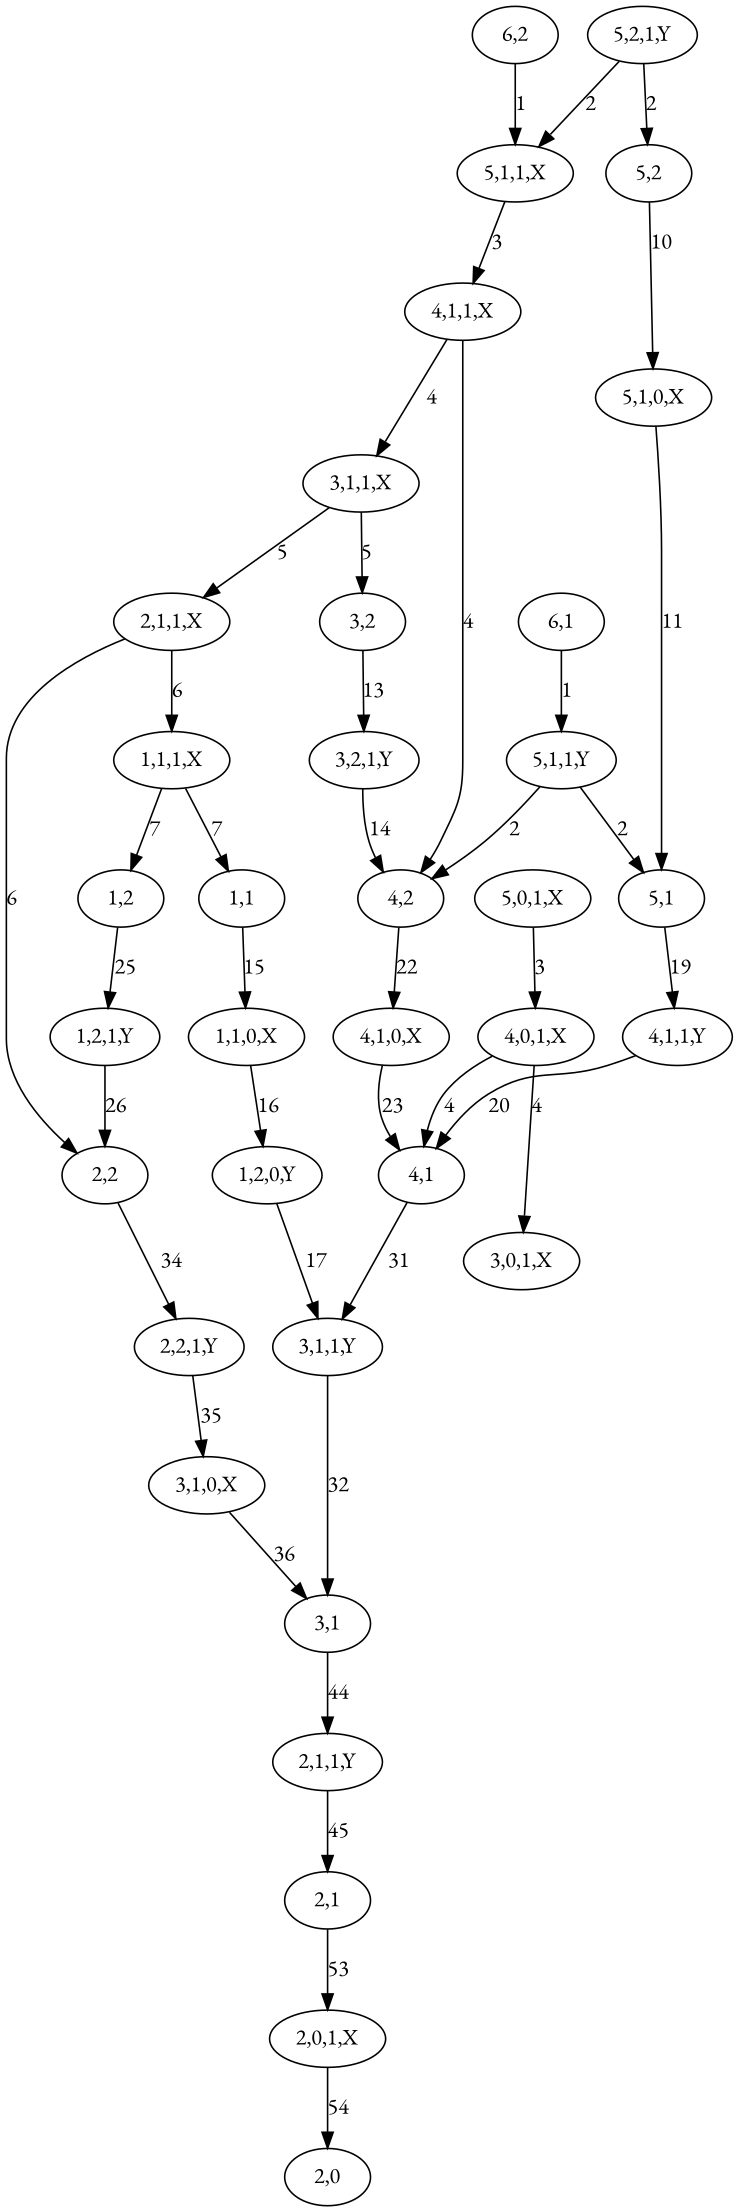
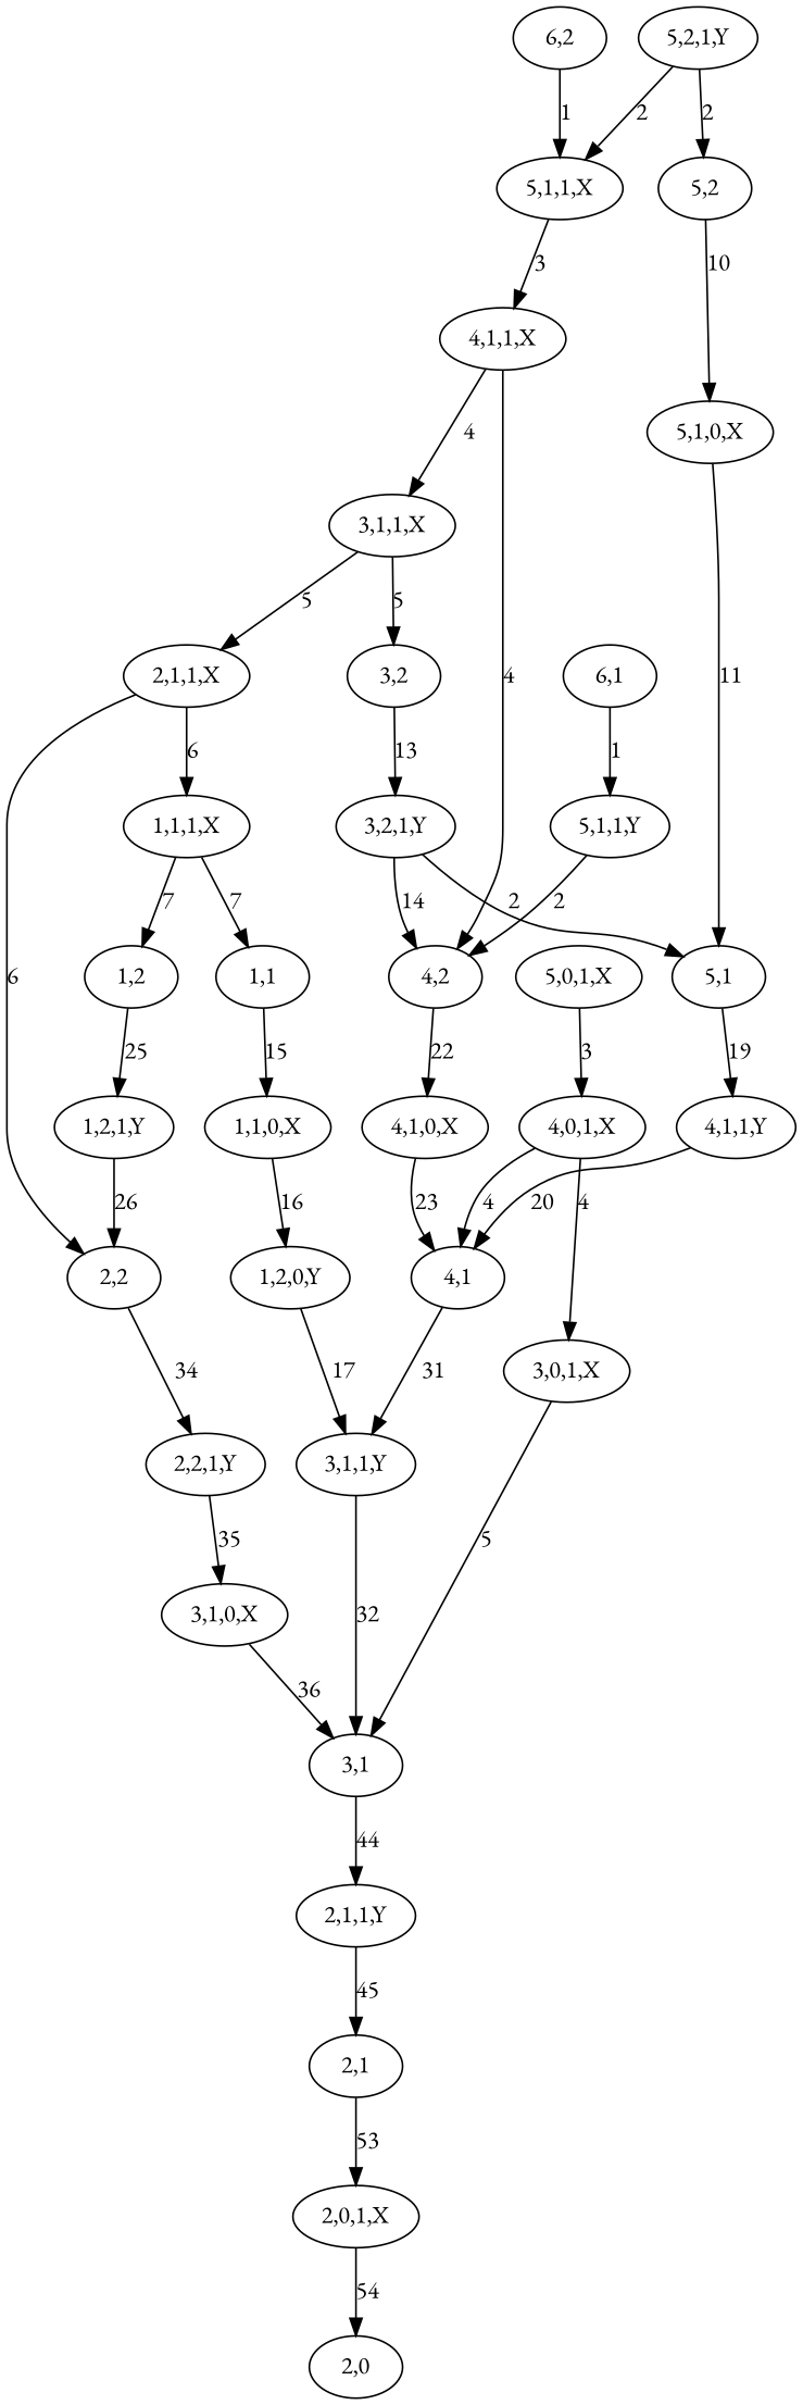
  digraph {
    fontname="EB Garamond"
    node [fontname="EB Garamond" nodetype=route]
    edge [fontname="EB Garamond"]
    "2,2,1,Y"
    "3,1,0,X"
    "3,1" [nodetype=logic]
    "2,2" [nodetype=logic]
    "2,1,1,X"
    "1,1,1,X"
    "1,2" [nodetype=logic]
    "1,1" [nodetype=logic]
    "1,2,1,Y"
    "1,1,0,X"
    "1,2,0,Y"
    "6,1" [nodetype=logic]
    "5,1,1,Y"
    "4,2" [nodetype=logic]
    "5,1" [nodetype=logic]
    "6,2" [nodetype=logic]
    "5,1,1,X"
    "5,2" [nodetype=logic]
    "5,2,1,Y"
    "2,1" [nodetype=logic]
    "2,0,1,X"
    "2,0" [nodetype=logic]
    "4,1,0,X"
    "4,1" [nodetype=logic]
    "3,1,1,Y"
    "4,0,1,X"
    "3,0,1,X"
    "5,1,0,X"
    "4,1,1,Y"
    "2,1,1,Y"
    "3,2" [nodetype=logic]
    "3,2,1,Y"
    "4,1,1,X"
    "3,1,1,X"
    "5,0,1,X"
    "2,2,1,Y" -> "3,1,0,X" [label=35]
    "3,1,0,X" -> "3,1" [label=36]
    "3,1" -> "2,1,1,Y" [label=44]
    "2,2" -> "2,2,1,Y" [label=34]
    "2,1,1,X" -> "2,2" [label=6]
    "2,1,1,X" -> "1,1,1,X" [label=6]
    "1,1,1,X" -> "1,2" [label=7]
    "1,1,1,X" -> "1,1" [label=7]
    "1,2" -> "1,2,1,Y" [label=25]
    "1,1" -> "1,1,0,X" [label=15]
    "1,2,1,Y" -> "2,2" [label=26]
    "1,1,0,X" -> "1,2,0,Y" [label=16]
    "1,2,0,Y" -> "3,1,1,Y" [label=17]
    "6,1" -> "5,1,1,Y" [label=1]
    "5,1,1,Y" -> "4,2" [label=2]
-   "5,1,1,Y" -> "5,1" [label=2]
+   "3,2,1,Y" -> "5,1" [label=2]
    "4,2" -> "4,1,0,X" [label=22]
    "5,1" -> "4,1,1,Y" [label=19]
    "6,2" -> "5,1,1,X" [label=1]
    "5,1,1,X" -> "4,1,1,X" [label=3]
    "5,2" -> "5,1,0,X" [label=10]
    "5,2,1,Y" -> "5,1,1,X" [label=2]
    "5,2,1,Y" -> "5,2" [label=2]
    "2,1" -> "2,0,1,X" [label=53]
    "2,0,1,X" -> "2,0" [label=54]
    "4,1,0,X" -> "4,1" [label=23]
    "4,1" -> "3,1,1,Y" [label=31]
    "3,1,1,Y" -> "3,1" [label=32]
    "4,0,1,X" -> "4,1" [label=4]
    "4,0,1,X" -> "3,0,1,X" [label=4]
+   "3,0,1,X" -> "3,1" [label=5]
    "5,1,0,X" -> "5,1" [label=11]
    "4,1,1,Y" -> "4,1" [label=20]
    "2,1,1,Y" -> "2,1" [label=45]
    "3,2" -> "3,2,1,Y" [label=13]
    "3,2,1,Y" -> "4,2" [label=14]
    "4,1,1,X" -> "4,2" [label=4]
    "4,1,1,X" -> "3,1,1,X" [label=4]
    "3,1,1,X" -> "2,1,1,X" [label=5]
    "3,1,1,X" -> "3,2" [label=5]
    "5,0,1,X" -> "4,0,1,X" [label=3]
  }
